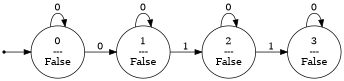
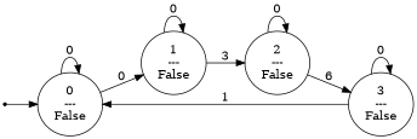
  digraph {
    rankdir=LR
    0 [shape=point]
    n2 [label="0\n---\nFalse"]
    n3 [label="1\n---\nFalse"]
    n4 [label="2\n---\nFalse"]
    n5 [label="3\n---\nFalse"]
    0 -> n2
    n2 -> n2 [label=0]
    n2 -> n3 [label=0]
    n3 -> n3 [label=0]
-   n3 -> n4 [label=1]
+   n3 -> n4 [label=3]
    n4 -> n4 [label=0]
-   n4 -> n5 [label=1]
+   n4 -> n5 [label=6]
+   n5 -> n2 [label=1]
    n5 -> n5 [label=0]
  }
